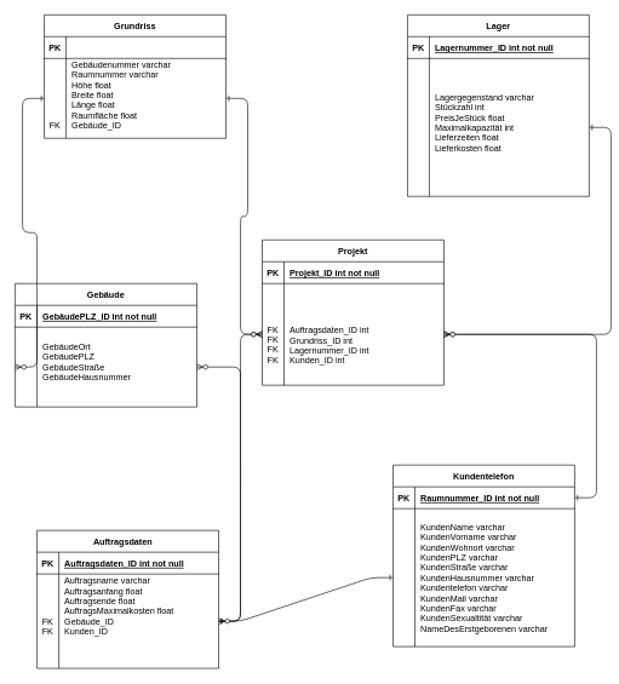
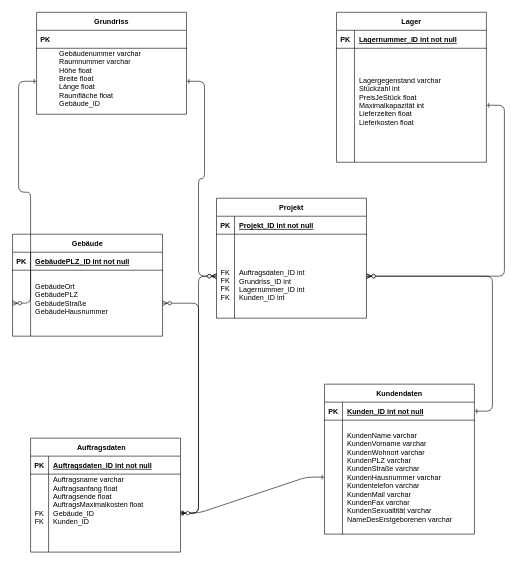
  <mxCell id="0" />
  <mxCell id="1" parent="0" />
  <mxCell id="2" value="" style="edgeStyle=entityRelationEdgeStyle;endArrow=ERzeroToMany;startArrow=ERone;endFill=1;startFill=0;" parent="1" source="27" target="35" edge="1"><mxGeometry width="100" height="100" relative="1" as="geometry"><mxPoint x="360" y="10" as="sourcePoint" /><mxPoint x="460" y="10" as="targetPoint" /></mxGeometry></mxCell>
  <mxCell id="3" value="Grundriss" style="shape=table;startSize=30;container=1;collapsible=1;childLayout=tableLayout;fixedRows=1;rowLines=0;fontStyle=1;align=center;resizeLast=1;" vertex="1" parent="1"><mxGeometry x="60" y="20" width="250" height="170" as="geometry" /></mxCell>
  <mxCell id="4" value="" style="shape=partialRectangle;collapsible=0;dropTarget=0;pointerEvents=0;fillColor=none;points=[[0,0.5],[1,0.5]];portConstraint=eastwest;top=0;left=0;right=0;bottom=1;" vertex="1" parent="3"><mxGeometry y="30" width="250" height="30" as="geometry" /></mxCell>
  <mxCell id="5" value="PK" style="shape=partialRectangle;overflow=hidden;connectable=0;fillColor=none;top=0;left=0;bottom=0;right=0;fontStyle=1;" vertex="1" parent="4"><mxGeometry width="30" height="30" as="geometry"><mxRectangle width="30" height="30" as="alternateBounds" /></mxGeometry></mxCell>
  <mxCell id="6" value="" style="shape=partialRectangle;collapsible=0;dropTarget=0;pointerEvents=0;fillColor=none;points=[[0,0.5],[1,0.5]];portConstraint=eastwest;top=0;left=0;right=0;bottom=0;" vertex="1" parent="3"><mxGeometry y="60" width="250" height="110" as="geometry" /></mxCell>
- <mxCell id="7" value="&#10;&#10;&#10;&#10;&#10;&#10;FK&#10;" style="shape=partialRectangle;overflow=hidden;connectable=0;fillColor=none;top=0;left=0;bottom=0;right=0;" vertex="1" parent="6"><mxGeometry width="30" height="110" as="geometry"><mxRectangle width="30" height="110" as="alternateBounds" /></mxGeometry></mxCell>
  <mxCell id="8" value="Gebäudenummer varchar&#10;Raumnummer varchar&#10;Höhe float&#10;Breite float&#10;Länge float&#10;Raumfläche float&#10;Gebäude_ID&#10;&#10;&#10;" style="shape=partialRectangle;overflow=hidden;connectable=0;fillColor=none;top=0;left=0;bottom=0;right=0;align=left;spacingLeft=6;" vertex="1" parent="6"><mxGeometry x="30" width="220" height="110" as="geometry"><mxRectangle width="220" height="110" as="alternateBounds" /></mxGeometry></mxCell>
  <mxCell id="9" value="Lager" style="shape=table;startSize=30;container=1;collapsible=1;childLayout=tableLayout;fixedRows=1;rowLines=0;fontStyle=1;align=center;resizeLast=1;" vertex="1" parent="1"><mxGeometry x="560" y="20" width="250" height="250" as="geometry" /></mxCell>
  <mxCell id="10" value="" style="shape=partialRectangle;collapsible=0;dropTarget=0;pointerEvents=0;fillColor=none;points=[[0,0.5],[1,0.5]];portConstraint=eastwest;top=0;left=0;right=0;bottom=1;" vertex="1" parent="9"><mxGeometry y="30" width="250" height="30" as="geometry" /></mxCell>
  <mxCell id="11" value="PK" style="shape=partialRectangle;overflow=hidden;connectable=0;fillColor=none;top=0;left=0;bottom=0;right=0;fontStyle=1;" vertex="1" parent="10"><mxGeometry width="30" height="30" as="geometry"><mxRectangle width="30" height="30" as="alternateBounds" /></mxGeometry></mxCell>
  <mxCell id="12" value="Lagernummer_ID int not null" style="shape=partialRectangle;overflow=hidden;connectable=0;fillColor=none;top=0;left=0;bottom=0;right=0;align=left;spacingLeft=6;fontStyle=5;" vertex="1" parent="10"><mxGeometry x="30" width="220" height="30" as="geometry"><mxRectangle width="220" height="30" as="alternateBounds" /></mxGeometry></mxCell>
  <mxCell id="13" value="" style="shape=partialRectangle;collapsible=0;dropTarget=0;pointerEvents=0;fillColor=none;points=[[0,0.5],[1,0.5]];portConstraint=eastwest;top=0;left=0;right=0;bottom=0;" vertex="1" parent="9"><mxGeometry y="60" width="250" height="190" as="geometry" /></mxCell>
  <mxCell id="14" value="" style="shape=partialRectangle;overflow=hidden;connectable=0;fillColor=none;top=0;left=0;bottom=0;right=0;" vertex="1" parent="13"><mxGeometry width="30" height="190" as="geometry"><mxRectangle width="30" height="190" as="alternateBounds" /></mxGeometry></mxCell>
  <mxCell id="15" value="Lagergegenstand varchar&#10;Stückzahl int&#10;PreisJeStück float&#10;Maximalkapazität int&#10;Lieferzeiten float&#10;Lieferkosten float&#10;" style="shape=partialRectangle;overflow=hidden;connectable=0;fillColor=none;top=0;left=0;bottom=0;right=0;align=left;spacingLeft=6;" vertex="1" parent="13"><mxGeometry x="30" width="220" height="190" as="geometry"><mxRectangle width="220" height="190" as="alternateBounds" /></mxGeometry></mxCell>
- <mxCell id="16" value="Kundentelefon" style="shape=table;startSize=30;container=1;collapsible=1;childLayout=tableLayout;fixedRows=1;rowLines=0;fontStyle=1;align=center;resizeLast=1;" vertex="1" parent="1"><mxGeometry x="540" y="640" width="250" height="250" as="geometry" /></mxCell>
+ <mxCell id="16" value="Kundendaten" style="shape=table;startSize=30;container=1;collapsible=1;childLayout=tableLayout;fixedRows=1;rowLines=0;fontStyle=1;align=center;resizeLast=1;" vertex="1" parent="1"><mxGeometry x="540" y="640" width="250" height="250" as="geometry" /></mxCell>
  <mxCell id="17" value="" style="shape=partialRectangle;collapsible=0;dropTarget=0;pointerEvents=0;fillColor=none;points=[[0,0.5],[1,0.5]];portConstraint=eastwest;top=0;left=0;right=0;bottom=1;" vertex="1" parent="16"><mxGeometry y="30" width="250" height="30" as="geometry" /></mxCell>
  <mxCell id="18" value="PK" style="shape=partialRectangle;overflow=hidden;connectable=0;fillColor=none;top=0;left=0;bottom=0;right=0;fontStyle=1;" vertex="1" parent="17"><mxGeometry width="30" height="30" as="geometry"><mxRectangle width="30" height="30" as="alternateBounds" /></mxGeometry></mxCell>
- <mxCell id="19" value="Raumnummer_ID int not null" style="shape=partialRectangle;overflow=hidden;connectable=0;fillColor=none;top=0;left=0;bottom=0;right=0;align=left;spacingLeft=6;fontStyle=5;" vertex="1" parent="17"><mxGeometry x="30" width="220" height="30" as="geometry"><mxRectangle width="220" height="30" as="alternateBounds" /></mxGeometry></mxCell>
+ <mxCell id="19" value="Kunden_ID int not null" style="shape=partialRectangle;overflow=hidden;connectable=0;fillColor=none;top=0;left=0;bottom=0;right=0;align=left;spacingLeft=6;fontStyle=5;" vertex="1" parent="17"><mxGeometry x="30" width="220" height="30" as="geometry"><mxRectangle width="220" height="30" as="alternateBounds" /></mxGeometry></mxCell>
  <mxCell id="20" value="" style="shape=partialRectangle;collapsible=0;dropTarget=0;pointerEvents=0;fillColor=none;points=[[0,0.5],[1,0.5]];portConstraint=eastwest;top=0;left=0;right=0;bottom=0;" vertex="1" parent="16"><mxGeometry y="60" width="250" height="190" as="geometry" /></mxCell>
  <mxCell id="21" value="" style="shape=partialRectangle;overflow=hidden;connectable=0;fillColor=none;top=0;left=0;bottom=0;right=0;" vertex="1" parent="20"><mxGeometry width="30" height="190" as="geometry"><mxRectangle width="30" height="190" as="alternateBounds" /></mxGeometry></mxCell>
  <mxCell id="22" value="KundenName varchar&#10;KundenVorname varchar&#10;KundenWohnort varchar&#10;KundenPLZ varchar&#10;KundenStraße varchar&#10;KundenHausnummer varchar&#10;Kundentelefon varchar&#10;KundenMail varchar&#10;KundenFax varchar &#10;KundenSexualtität varchar &#10;NameDesErstgeborenen varchar" style="shape=partialRectangle;overflow=hidden;connectable=0;fillColor=none;top=0;left=0;bottom=0;right=0;align=left;spacingLeft=6;" vertex="1" parent="20"><mxGeometry x="30" width="220" height="190" as="geometry"><mxRectangle width="220" height="190" as="alternateBounds" /></mxGeometry></mxCell>
  <mxCell id="23" value="Auftragsdaten    " style="shape=table;startSize=30;container=1;collapsible=1;childLayout=tableLayout;fixedRows=1;rowLines=0;fontStyle=1;align=center;resizeLast=1;" vertex="1" parent="1"><mxGeometry x="50" y="730" width="250" height="190" as="geometry" /></mxCell>
  <mxCell id="24" value="" style="shape=partialRectangle;collapsible=0;dropTarget=0;pointerEvents=0;fillColor=none;points=[[0,0.5],[1,0.5]];portConstraint=eastwest;top=0;left=0;right=0;bottom=1;" vertex="1" parent="23"><mxGeometry y="30" width="250" height="30" as="geometry" /></mxCell>
  <mxCell id="25" value="PK" style="shape=partialRectangle;overflow=hidden;connectable=0;fillColor=none;top=0;left=0;bottom=0;right=0;fontStyle=1;" vertex="1" parent="24"><mxGeometry width="30" height="30" as="geometry"><mxRectangle width="30" height="30" as="alternateBounds" /></mxGeometry></mxCell>
  <mxCell id="26" value="Auftragsdaten_ID int not null" style="shape=partialRectangle;overflow=hidden;connectable=0;fillColor=none;top=0;left=0;bottom=0;right=0;align=left;spacingLeft=6;fontStyle=5;" vertex="1" parent="24"><mxGeometry x="30" width="220" height="30" as="geometry"><mxRectangle width="220" height="30" as="alternateBounds" /></mxGeometry></mxCell>
  <mxCell id="27" value="" style="shape=partialRectangle;collapsible=0;dropTarget=0;pointerEvents=0;fillColor=none;points=[[0,0.5],[1,0.5]];portConstraint=eastwest;top=0;left=0;right=0;bottom=0;" vertex="1" parent="23"><mxGeometry y="60" width="250" height="130" as="geometry" /></mxCell>
  <mxCell id="28" value="&#10;FK&#10;FK" style="shape=partialRectangle;overflow=hidden;connectable=0;fillColor=none;top=0;left=0;bottom=0;right=0;" vertex="1" parent="27"><mxGeometry width="30" height="130" as="geometry"><mxRectangle width="30" height="130" as="alternateBounds" /></mxGeometry></mxCell>
  <mxCell id="29" value="Auftragsname varchar&#10;Auftragsanfang float&#10;Auftragsende float&#10;AuftragsMaximalkosten float&#10;Gebäude_ID&#10;Kunden_ID&#10;&#10;&#10;" style="shape=partialRectangle;overflow=hidden;connectable=0;fillColor=none;top=0;left=0;bottom=0;right=0;align=left;spacingLeft=6;" vertex="1" parent="27"><mxGeometry x="30" width="220" height="130" as="geometry"><mxRectangle width="220" height="130" as="alternateBounds" /></mxGeometry></mxCell>
  <mxCell id="30" value="" style="edgeStyle=entityRelationEdgeStyle;endArrow=ERzeroToMany;startArrow=ERone;endFill=1;startFill=0;" edge="1" parent="1" source="17" target="35"><mxGeometry width="100" height="100" relative="1" as="geometry"><mxPoint x="370" y="20" as="sourcePoint" /><mxPoint x="470" y="20" as="targetPoint" /></mxGeometry></mxCell>
  <mxCell id="31" value="Projekt" style="shape=table;startSize=30;container=1;collapsible=1;childLayout=tableLayout;fixedRows=1;rowLines=0;fontStyle=1;align=center;resizeLast=1;" vertex="1" parent="1"><mxGeometry x="360" y="330" width="250" height="200" as="geometry" /></mxCell>
  <mxCell id="32" value="" style="shape=partialRectangle;collapsible=0;dropTarget=0;pointerEvents=0;fillColor=none;points=[[0,0.5],[1,0.5]];portConstraint=eastwest;top=0;left=0;right=0;bottom=1;" vertex="1" parent="31"><mxGeometry y="30" width="250" height="30" as="geometry" /></mxCell>
  <mxCell id="33" value="PK" style="shape=partialRectangle;overflow=hidden;connectable=0;fillColor=none;top=0;left=0;bottom=0;right=0;fontStyle=1;" vertex="1" parent="32"><mxGeometry width="30" height="30" as="geometry"><mxRectangle width="30" height="30" as="alternateBounds" /></mxGeometry></mxCell>
  <mxCell id="34" value="Projekt_ID int not null" style="shape=partialRectangle;overflow=hidden;connectable=0;fillColor=none;top=0;left=0;bottom=0;right=0;align=left;spacingLeft=6;fontStyle=5;" vertex="1" parent="32"><mxGeometry x="30" width="220" height="30" as="geometry"><mxRectangle width="220" height="30" as="alternateBounds" /></mxGeometry></mxCell>
  <mxCell id="35" value="" style="shape=partialRectangle;collapsible=0;dropTarget=0;pointerEvents=0;fillColor=none;points=[[0,0.5],[1,0.5]];portConstraint=eastwest;top=0;left=0;right=0;bottom=0;" vertex="1" parent="31"><mxGeometry y="60" width="250" height="140" as="geometry" /></mxCell>
  <mxCell id="36" value="&#10;&#10;&#10;FK&#10;FK&#10;FK&#10;FK&#10;" style="shape=partialRectangle;overflow=hidden;connectable=0;fillColor=none;top=0;left=0;bottom=0;right=0;" vertex="1" parent="35"><mxGeometry width="30" height="140" as="geometry"><mxRectangle width="30" height="140" as="alternateBounds" /></mxGeometry></mxCell>
  <mxCell id="37" value="&#10;&#10;&#10;&#10;Auftragsdaten_ID int&#10;Grundriss_ID int&#10;Lagernummer_ID int&#10;Kunden_ID int&#10;&#10;" style="shape=partialRectangle;overflow=hidden;connectable=0;fillColor=none;top=0;left=0;bottom=0;right=0;align=left;spacingLeft=6;" vertex="1" parent="35"><mxGeometry x="30" width="220" height="140" as="geometry"><mxRectangle width="220" height="140" as="alternateBounds" /></mxGeometry></mxCell>
  <mxCell id="38" value="" style="edgeStyle=entityRelationEdgeStyle;endArrow=ERzeroToMany;startArrow=ERone;endFill=1;startFill=0;" edge="1" parent="1" source="13" target="35"><mxGeometry width="100" height="100" relative="1" as="geometry"><mxPoint x="380" y="30" as="sourcePoint" /><mxPoint x="405" y="450" as="targetPoint" /></mxGeometry></mxCell>
  <mxCell id="39" value="" style="edgeStyle=entityRelationEdgeStyle;endArrow=ERzeroToMany;startArrow=ERone;endFill=1;startFill=0;" edge="1" parent="1" source="6" target="35"><mxGeometry width="100" height="100" relative="1" as="geometry"><mxPoint x="390" y="40" as="sourcePoint" /><mxPoint x="415" y="460" as="targetPoint" /></mxGeometry></mxCell>
  <mxCell id="40" value="Gebäude" style="shape=table;startSize=30;container=1;collapsible=1;childLayout=tableLayout;fixedRows=1;rowLines=0;fontStyle=1;align=center;resizeLast=1;" vertex="1" parent="1"><mxGeometry x="20" y="390" width="250" height="170" as="geometry"><mxRectangle x="-20" y="380" width="90" height="30" as="alternateBounds" /></mxGeometry></mxCell>
  <mxCell id="41" value="" style="shape=partialRectangle;collapsible=0;dropTarget=0;pointerEvents=0;fillColor=none;points=[[0,0.5],[1,0.5]];portConstraint=eastwest;top=0;left=0;right=0;bottom=1;" vertex="1" parent="40"><mxGeometry y="30" width="250" height="30" as="geometry" /></mxCell>
  <mxCell id="42" value="PK" style="shape=partialRectangle;overflow=hidden;connectable=0;fillColor=none;top=0;left=0;bottom=0;right=0;fontStyle=1;" vertex="1" parent="41"><mxGeometry width="30" height="30" as="geometry"><mxRectangle width="30" height="30" as="alternateBounds" /></mxGeometry></mxCell>
  <mxCell id="43" value="GebäudePLZ_ID int not null" style="shape=partialRectangle;overflow=hidden;connectable=0;fillColor=none;top=0;left=0;bottom=0;right=0;align=left;spacingLeft=6;fontStyle=5;" vertex="1" parent="41"><mxGeometry x="30" width="220" height="30" as="geometry"><mxRectangle width="220" height="30" as="alternateBounds" /></mxGeometry></mxCell>
  <mxCell id="44" value="" style="shape=partialRectangle;collapsible=0;dropTarget=0;pointerEvents=0;fillColor=none;points=[[0,0.5],[1,0.5]];portConstraint=eastwest;top=0;left=0;right=0;bottom=0;" vertex="1" parent="40"><mxGeometry y="60" width="250" height="110" as="geometry" /></mxCell>
  <mxCell id="45" value="" style="shape=partialRectangle;overflow=hidden;connectable=0;fillColor=none;top=0;left=0;bottom=0;right=0;" vertex="1" parent="44"><mxGeometry width="30" height="110" as="geometry"><mxRectangle width="30" height="110" as="alternateBounds" /></mxGeometry></mxCell>
  <mxCell id="46" value="GebäudeOrt&#10;GebäudePLZ&#10;GebäudeStraße&#10;GebäudeHausnummer&#10;" style="shape=partialRectangle;overflow=hidden;connectable=0;fillColor=none;top=0;left=0;bottom=0;right=0;align=left;spacingLeft=6;" vertex="1" parent="44"><mxGeometry x="30" width="220" height="110" as="geometry"><mxRectangle width="220" height="110" as="alternateBounds" /></mxGeometry></mxCell>
  <mxCell id="47" value="" style="edgeStyle=entityRelationEdgeStyle;endArrow=ERzeroToMany;startArrow=ERone;endFill=1;startFill=0;exitX=0;exitY=0.5;exitDx=0;exitDy=0;entryX=0;entryY=0.5;entryDx=0;entryDy=0;" edge="1" parent="1" source="6" target="44"><mxGeometry width="100" height="100" relative="1" as="geometry"><mxPoint x="570" y="185" as="sourcePoint" /><mxPoint x="530" y="450" as="targetPoint" /></mxGeometry></mxCell>
  <mxCell id="48" value="" style="edgeStyle=entityRelationEdgeStyle;endArrow=ERzeroToMany;startArrow=ERone;endFill=1;startFill=0;" edge="1" parent="1" source="27" target="44"><mxGeometry width="100" height="100" relative="1" as="geometry"><mxPoint x="320" y="825" as="sourcePoint" /><mxPoint x="330" y="480" as="targetPoint" /></mxGeometry></mxCell>
  <mxCell id="49" value="" style="edgeStyle=entityRelationEdgeStyle;endArrow=ERzeroToMany;startArrow=ERone;endFill=1;startFill=0;" edge="1" parent="1" source="20" target="27"><mxGeometry width="100" height="100" relative="1" as="geometry"><mxPoint x="800" y="695" as="sourcePoint" /><mxPoint x="620" y="470" as="targetPoint" /></mxGeometry></mxCell>
